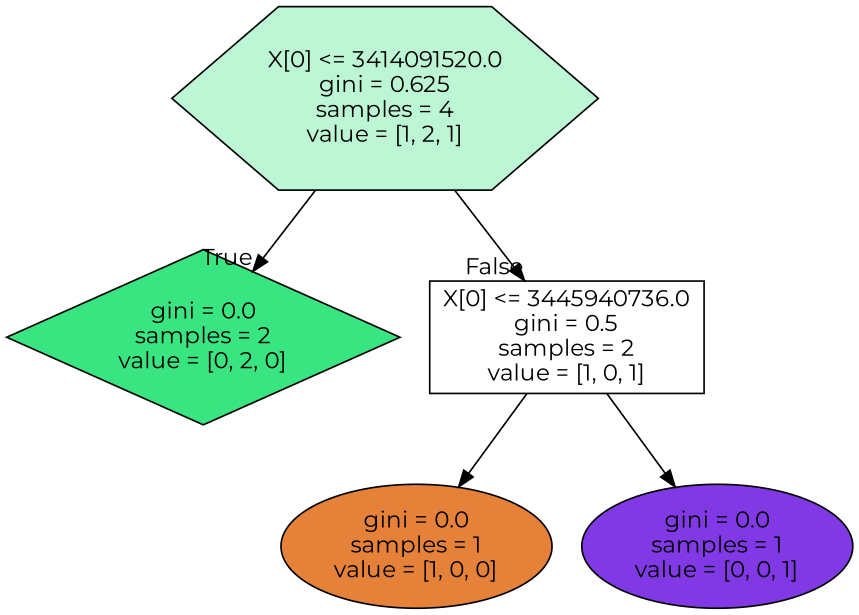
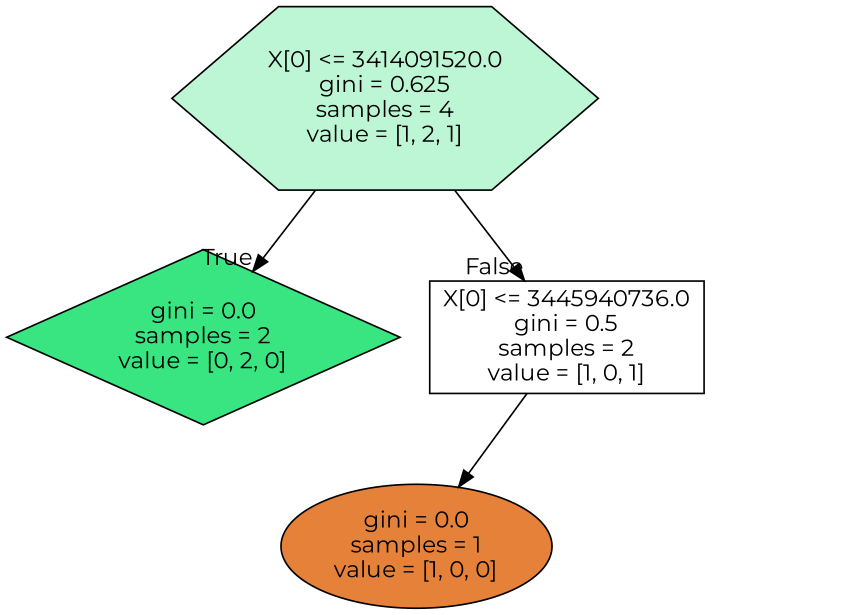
  digraph {
    fontname=Montserrat
    node [color=black shape=ellipse style=filled fontname=Montserrat]
    edge [fontname=Montserrat]
    n1 [fillcolor="#39e58155" label="X[0] <= 3414091520.0\ngini = 0.625\nsamples = 4\nvalue = [1, 2, 1]" shape=hexagon]
    n2 [fillcolor="#39e581ff" label="gini = 0.0\nsamples = 2\nvalue = [0, 2, 0]" shape=diamond]
    n3 [fillcolor="#e5813900" label="X[0] <= 3445940736.0\ngini = 0.5\nsamples = 2\nvalue = [1, 0, 1]" shape=box]
    n4 [fillcolor="#e58139ff" label="gini = 0.0\nsamples = 1\nvalue = [1, 0, 0]"]
-   n5 [fillcolor="#8139e5ff" label="gini = 0.0\nsamples = 1\nvalue = [0, 0, 1]"]
    n1 -> n2 [headlabel=True labelangle=45 labeldistance=2.5]
    n1 -> n3 [headlabel=False labelangle=-45 labeldistance=2.5]
    n3 -> n4
-   n3 -> n5
  }
